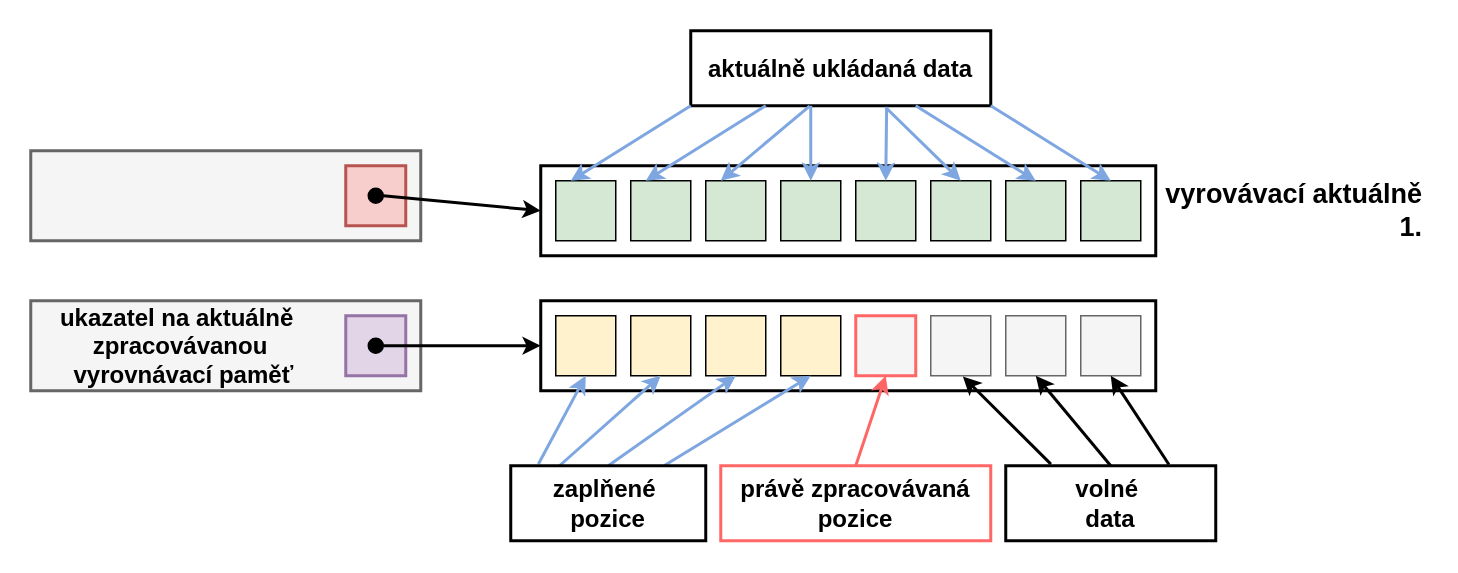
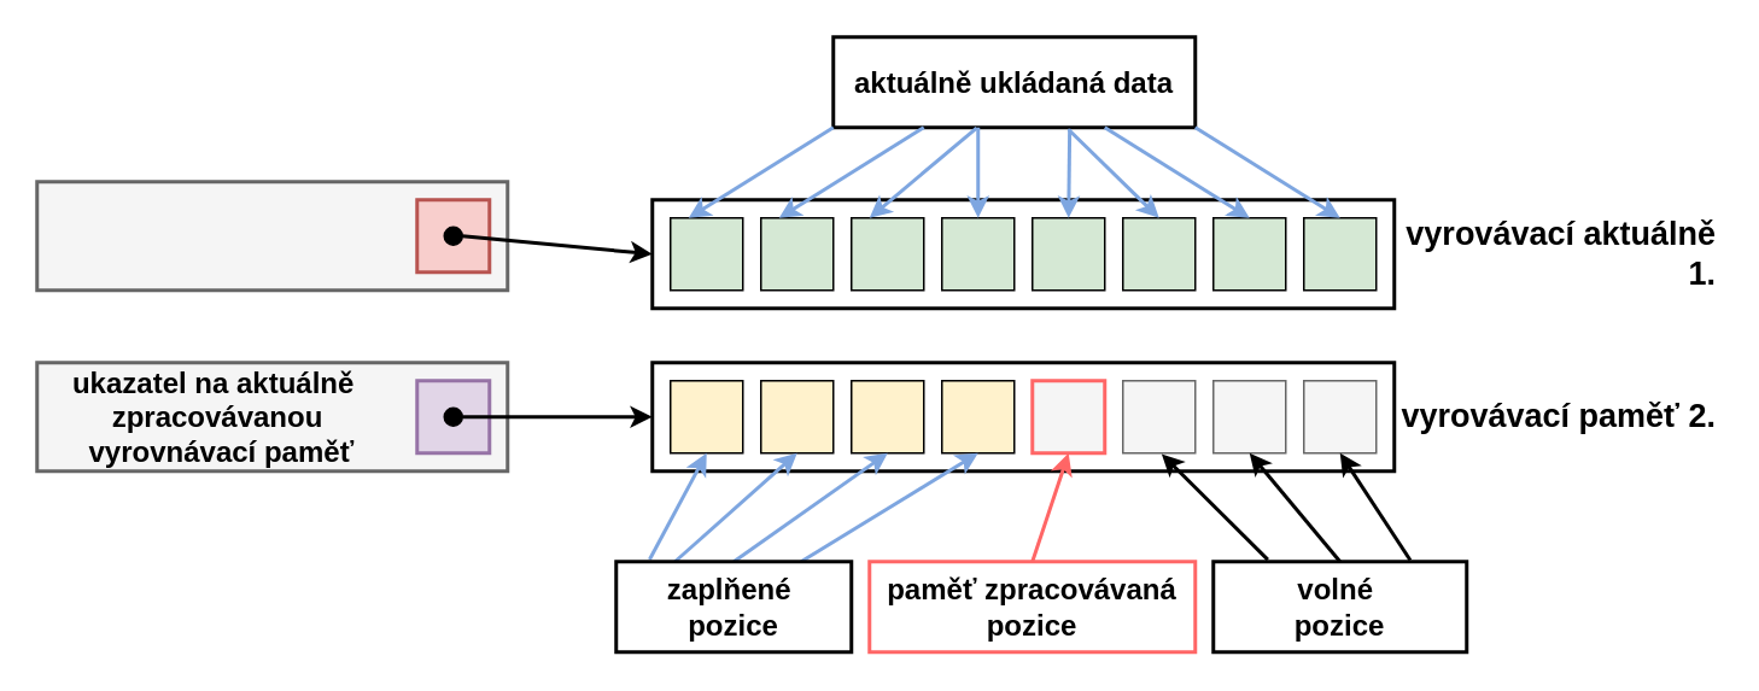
  <mxCell id="0" />
  <mxCell id="1" parent="0" />
  <mxCell id="2" value="" style="rounded=0;whiteSpace=wrap;html=1;strokeWidth=2;" parent="1" vertex="1"><mxGeometry x="460" y="20" width="200" height="50" as="geometry" /></mxCell>
  <mxCell id="3" value="" style="rounded=0;whiteSpace=wrap;html=1;strokeWidth=2;" parent="1" vertex="1"><mxGeometry x="360" y="200" width="410" height="60" as="geometry" /></mxCell>
  <mxCell id="4" value="" style="rounded=0;whiteSpace=wrap;html=1;fillColor=#fff2cc;strokeColor=#000000;strokeWidth=1;" parent="1" vertex="1"><mxGeometry x="370" y="210" width="40" height="40" as="geometry" /></mxCell>
  <mxCell id="5" value="" style="rounded=0;whiteSpace=wrap;html=1;fillColor=#fff2cc;strokeColor=#000000;" parent="1" vertex="1"><mxGeometry x="420" y="210" width="40" height="40" as="geometry" /></mxCell>
  <mxCell id="6" value="" style="rounded=0;whiteSpace=wrap;html=1;fillColor=#fff2cc;strokeColor=#000000;" parent="1" vertex="1"><mxGeometry x="470" y="210" width="40" height="40" as="geometry" /></mxCell>
  <mxCell id="7" value="" style="rounded=0;whiteSpace=wrap;html=1;fillColor=#fff2cc;strokeColor=#000000;" parent="1" vertex="1"><mxGeometry x="520" y="210" width="40" height="40" as="geometry" /></mxCell>
  <mxCell id="8" value="" style="rounded=0;whiteSpace=wrap;html=1;fillColor=#f5f5f5;strokeColor=#FF6666;fontColor=#333333;strokeWidth=2;" parent="1" vertex="1"><mxGeometry x="570" y="210" width="40" height="40" as="geometry" /></mxCell>
  <mxCell id="9" value="" style="rounded=0;whiteSpace=wrap;html=1;strokeWidth=2;" parent="1" vertex="1"><mxGeometry x="360" y="110" width="410" height="60" as="geometry" /></mxCell>
  <mxCell id="10" value="" style="rounded=0;whiteSpace=wrap;html=1;fillColor=#d5e8d4;strokeColor=#000000;" parent="1" vertex="1"><mxGeometry x="720" y="120" width="40" height="40" as="geometry" /></mxCell>
  <mxCell id="11" value="" style="rounded=0;whiteSpace=wrap;html=1;fillColor=#d5e8d4;strokeColor=#000000;" parent="1" vertex="1"><mxGeometry x="620" y="120" width="40" height="40" as="geometry" /></mxCell>
  <mxCell id="12" value="" style="rounded=0;whiteSpace=wrap;html=1;fillColor=#d5e8d4;strokeColor=#000000;" parent="1" vertex="1"><mxGeometry x="670" y="120" width="40" height="40" as="geometry" /></mxCell>
  <mxCell id="13" value="" style="rounded=0;whiteSpace=wrap;html=1;fillColor=#D5E8D4;strokeColor=#000000;strokeWidth=1;" parent="1" vertex="1"><mxGeometry x="520" y="120" width="40" height="40" as="geometry" /></mxCell>
  <mxCell id="14" value="" style="rounded=0;whiteSpace=wrap;html=1;fillColor=#D5E8D4;strokeColor=#000000;" parent="1" vertex="1"><mxGeometry x="570" y="120" width="40" height="40" as="geometry" /></mxCell>
  <mxCell id="15" value="" style="rounded=0;whiteSpace=wrap;html=1;fillColor=#D5E8D4;strokeColor=#000000;" parent="1" vertex="1"><mxGeometry x="420" y="120" width="40" height="40" as="geometry" /></mxCell>
  <mxCell id="16" value="" style="rounded=0;whiteSpace=wrap;html=1;fillColor=#D5E8D4;strokeColor=#000000;" parent="1" vertex="1"><mxGeometry x="470" y="120" width="40" height="40" as="geometry" /></mxCell>
  <mxCell id="17" value="" style="rounded=0;whiteSpace=wrap;html=1;fillColor=#D5E8D4;strokeColor=#000000;strokeWidth=1;" parent="1" vertex="1"><mxGeometry x="370" y="120" width="40" height="40" as="geometry" /></mxCell>
  <mxCell id="18" value="" style="endArrow=classic;html=1;rounded=0;entryX=0.25;entryY=0;entryDx=0;entryDy=0;fillColor=#f8cecc;strokeColor=#7EA6E0;exitX=0;exitY=1;exitDx=0;exitDy=0;strokeWidth=2;" parent="1" source="21" target="17" edge="1"><mxGeometry width="50" height="50" relative="1" as="geometry"><mxPoint x="330" y="60" as="sourcePoint" /><mxPoint x="340" y="20" as="targetPoint" /></mxGeometry></mxCell>
  <mxCell id="19" value="" style="endArrow=classic;html=1;rounded=0;entryX=0.25;entryY=0;entryDx=0;entryDy=0;fillColor=#f8cecc;strokeColor=#7EA6E0;exitX=0.25;exitY=1;exitDx=0;exitDy=0;strokeWidth=2;" parent="1" source="21" target="15" edge="1"><mxGeometry width="50" height="50" relative="1" as="geometry"><mxPoint x="350" y="60" as="sourcePoint" /><mxPoint x="390" y="120" as="targetPoint" /></mxGeometry></mxCell>
  <mxCell id="20" value="" style="endArrow=classic;html=1;rounded=0;entryX=0.25;entryY=0;entryDx=0;entryDy=0;fillColor=#f8cecc;strokeColor=#7EA6E0;exitX=0.396;exitY=1.004;exitDx=0;exitDy=0;strokeWidth=2;exitPerimeter=0;" parent="1" source="21" edge="1"><mxGeometry width="50" height="50" relative="1" as="geometry"><mxPoint x="400" y="60" as="sourcePoint" /><mxPoint x="480" y="120" as="targetPoint" /></mxGeometry></mxCell>
  <mxCell id="21" value="&lt;font style=&quot;font-size: 16px;&quot;&gt;&lt;b&gt;aktuálně ukládaná data&lt;/b&gt;&lt;/font&gt;" style="text;html=1;align=center;verticalAlign=middle;whiteSpace=wrap;rounded=0;strokeWidth=2;" parent="1" vertex="1"><mxGeometry x="460" y="20" width="200" height="50" as="geometry" /></mxCell>
  <mxCell id="22" value="" style="endArrow=classic;html=1;rounded=0;entryX=0.5;entryY=0;entryDx=0;entryDy=0;fillColor=#dae8fc;strokeColor=#7EA6E0;exitX=0.5;exitY=1;exitDx=0;exitDy=0;strokeWidth=2;" parent="1" target="13" edge="1"><mxGeometry width="50" height="50" relative="1" as="geometry"><mxPoint x="540" y="70" as="sourcePoint" /><mxPoint x="530" y="170" as="targetPoint" /></mxGeometry></mxCell>
  <mxCell id="23" value="" style="endArrow=classic;html=1;rounded=0;entryX=0.5;entryY=0;entryDx=0;entryDy=0;fillColor=#fff2cc;strokeColor=#7EA6E0;strokeWidth=2;exitX=0.653;exitY=1.015;exitDx=0;exitDy=0;exitPerimeter=0;" parent="1" source="21" target="14" edge="1"><mxGeometry width="50" height="50" relative="1" as="geometry"><mxPoint x="540" y="71" as="sourcePoint" /><mxPoint x="660" y="170" as="targetPoint" /></mxGeometry></mxCell>
  <mxCell id="24" value="" style="endArrow=classic;html=1;rounded=0;exitX=0.65;exitY=1.023;exitDx=0;exitDy=0;entryX=0.5;entryY=0;entryDx=0;entryDy=0;fillColor=#fff2cc;strokeColor=#7EA6E0;strokeWidth=2;exitPerimeter=0;" parent="1" source="2" target="11" edge="1"><mxGeometry width="50" height="50" relative="1" as="geometry"><mxPoint x="705.44" y="71.55" as="sourcePoint" /><mxPoint x="660" y="170" as="targetPoint" /></mxGeometry></mxCell>
  <mxCell id="25" value="" style="endArrow=classic;html=1;rounded=0;entryX=0.5;entryY=0;entryDx=0;entryDy=0;fillColor=#fff2cc;strokeColor=#7EA6E0;strokeWidth=2;exitX=0.75;exitY=1;exitDx=0;exitDy=0;" parent="1" source="21" target="12" edge="1"><mxGeometry width="50" height="50" relative="1" as="geometry"><mxPoint x="640" y="80" as="sourcePoint" /><mxPoint x="650" y="130" as="targetPoint" /></mxGeometry></mxCell>
  <mxCell id="26" value="" style="endArrow=classic;html=1;rounded=0;exitX=1;exitY=1;exitDx=0;exitDy=0;entryX=0.5;entryY=0;entryDx=0;entryDy=0;fillColor=#fff2cc;strokeColor=#7EA6E0;strokeWidth=2;" parent="1" source="21" target="10" edge="1"><mxGeometry width="50" height="50" relative="1" as="geometry"><mxPoint x="762.24" y="70" as="sourcePoint" /><mxPoint x="700" y="130" as="targetPoint" /></mxGeometry></mxCell>
  <mxCell id="27" value="" style="rounded=0;whiteSpace=wrap;html=1;fillColor=#f5f5f5;fontColor=#333333;strokeColor=#666666;strokeWidth=2;" parent="1" vertex="1"><mxGeometry x="20" y="200" width="260" height="60" as="geometry" /></mxCell>
  <mxCell id="28" value="&lt;b&gt;&lt;font style=&quot;font-size: 16px;&quot;&gt;ukazatel na aktuálně&amp;nbsp;&lt;/font&gt;&lt;/b&gt;&lt;div&gt;&lt;b&gt;&lt;font style=&quot;font-size: 16px;&quot;&gt;zpracovávanou&lt;/font&gt;&lt;/b&gt;&lt;div&gt;&lt;b&gt;&lt;font style=&quot;font-size: 16px;&quot;&gt;&amp;nbsp;vyrovnávací paměť&lt;/font&gt;&lt;/b&gt;&lt;/div&gt;&lt;/div&gt;" style="text;html=1;align=center;verticalAlign=middle;whiteSpace=wrap;rounded=0;" parent="1" vertex="1"><mxGeometry x="20" y="200" width="200" height="60" as="geometry" /></mxCell>
  <mxCell id="29" value="" style="rounded=0;whiteSpace=wrap;html=1;fillColor=#e1d5e7;strokeColor=#9673a6;strokeWidth=2;" parent="1" vertex="1"><mxGeometry x="230" y="210" width="40" height="40" as="geometry" /></mxCell>
  <mxCell id="30" value="" style="endArrow=classic;html=1;rounded=0;exitX=1;exitY=0.5;exitDx=0;exitDy=0;entryX=0;entryY=0.5;entryDx=0;entryDy=0;strokeWidth=2;" parent="1" source="31" target="3" edge="1"><mxGeometry width="50" height="50" relative="1" as="geometry"><mxPoint x="230" y="250" as="sourcePoint" /><mxPoint x="240" y="212" as="targetPoint" /></mxGeometry></mxCell>
  <mxCell id="31" value="" style="ellipse;whiteSpace=wrap;html=1;aspect=fixed;fillColor=#000000;" parent="1" vertex="1"><mxGeometry x="245" y="225" width="10" height="10" as="geometry" /></mxCell>
  <mxCell id="32" value="" style="rounded=0;whiteSpace=wrap;html=1;fillColor=#f5f5f5;fontColor=#333333;strokeColor=#666666;strokeWidth=2;" parent="1" vertex="1"><mxGeometry x="20" y="100" width="260" height="60" as="geometry" /></mxCell>
  <mxCell id="33" value="" style="rounded=0;whiteSpace=wrap;html=1;fillColor=#f8cecc;strokeColor=#b85450;strokeWidth=2;" parent="1" vertex="1"><mxGeometry x="230" y="110" width="40" height="40" as="geometry" /></mxCell>
  <mxCell id="34" value="" style="ellipse;whiteSpace=wrap;html=1;aspect=fixed;fillColor=#000000;" parent="1" vertex="1"><mxGeometry x="245" y="125" width="10" height="10" as="geometry" /></mxCell>
  <mxCell id="35" value="" style="endArrow=classic;html=1;rounded=0;exitX=1;exitY=0.5;exitDx=0;exitDy=0;entryX=0;entryY=0.5;entryDx=0;entryDy=0;strokeWidth=2;" parent="1" source="34" target="9" edge="1"><mxGeometry width="50" height="50" relative="1" as="geometry"><mxPoint x="130" y="160" as="sourcePoint" /><mxPoint x="320" y="120" as="targetPoint" /></mxGeometry></mxCell>
  <mxCell id="36" value="" style="rounded=0;whiteSpace=wrap;html=1;fillColor=#f5f5f5;strokeColor=#666666;fontColor=#333333;" parent="1" vertex="1"><mxGeometry x="620" y="210" width="40" height="40" as="geometry" /></mxCell>
  <mxCell id="37" value="" style="rounded=0;whiteSpace=wrap;html=1;fillColor=#f5f5f5;strokeColor=#666666;fontColor=#333333;" parent="1" vertex="1"><mxGeometry x="670" y="210" width="40" height="40" as="geometry" /></mxCell>
  <mxCell id="38" value="" style="rounded=0;whiteSpace=wrap;html=1;fillColor=#f5f5f5;strokeColor=#666666;fontColor=#333333;" parent="1" vertex="1"><mxGeometry x="720" y="210" width="40" height="40" as="geometry" /></mxCell>
  <mxCell id="39" value="" style="endArrow=classic;html=1;rounded=0;entryX=0.5;entryY=1;entryDx=0;entryDy=0;fillColor=#f8cecc;strokeColor=#7EA6E0;exitX=0.142;exitY=-0.023;exitDx=0;exitDy=0;exitPerimeter=0;strokeWidth=2;" parent="1" source="44" target="4" edge="1"><mxGeometry width="50" height="50" relative="1" as="geometry"><mxPoint x="410" y="310" as="sourcePoint" /><mxPoint x="395" y="330" as="targetPoint" /></mxGeometry></mxCell>
  <mxCell id="40" value="" style="endArrow=classic;html=1;rounded=0;entryX=0.5;entryY=1;entryDx=0;entryDy=0;fillColor=#f8cecc;strokeColor=#7EA6E0;exitX=0.25;exitY=0;exitDx=0;exitDy=0;strokeWidth=2;" parent="1" source="44" edge="1"><mxGeometry width="50" height="50" relative="1" as="geometry"><mxPoint x="450" y="310" as="sourcePoint" /><mxPoint x="440" y="250" as="targetPoint" /></mxGeometry></mxCell>
  <mxCell id="41" value="" style="endArrow=classic;html=1;rounded=0;entryX=0.5;entryY=1;entryDx=0;entryDy=0;fillColor=#f8cecc;strokeColor=#7EA6E0;exitX=0.5;exitY=0;exitDx=0;exitDy=0;strokeWidth=2;" parent="1" source="44" edge="1"><mxGeometry width="50" height="50" relative="1" as="geometry"><mxPoint x="470" y="310" as="sourcePoint" /><mxPoint x="490" y="250" as="targetPoint" /></mxGeometry></mxCell>
  <mxCell id="42" value="" style="endArrow=classic;html=1;rounded=0;entryX=0.5;entryY=1;entryDx=0;entryDy=0;fillColor=#f8cecc;strokeColor=#7EA6E0;exitX=0.786;exitY=0;exitDx=0;exitDy=0;exitPerimeter=0;strokeWidth=2;" parent="1" source="44" target="7" edge="1"><mxGeometry width="50" height="50" relative="1" as="geometry"><mxPoint x="510" y="310" as="sourcePoint" /><mxPoint x="545" y="250" as="targetPoint" /></mxGeometry></mxCell>
  <mxCell id="43" value="" style="rounded=0;whiteSpace=wrap;html=1;strokeWidth=2;" parent="1" vertex="1"><mxGeometry x="340" y="310" width="130" height="50" as="geometry" /></mxCell>
  <mxCell id="44" value="&lt;b&gt;&lt;font style=&quot;font-size: 16px;&quot;&gt;zaplňené&amp;nbsp;&lt;/font&gt;&lt;/b&gt;&lt;div&gt;&lt;b&gt;&lt;font style=&quot;font-size: 16px;&quot;&gt;pozice&lt;/font&gt;&lt;/b&gt;&lt;/div&gt;" style="text;html=1;align=center;verticalAlign=middle;whiteSpace=wrap;rounded=0;" parent="1" vertex="1"><mxGeometry x="340" y="310" width="130" height="50" as="geometry" /></mxCell>
  <mxCell id="45" value="" style="rounded=0;whiteSpace=wrap;html=1;strokeWidth=2;" parent="1" vertex="1"><mxGeometry x="670" y="310" width="140" height="50" as="geometry" /></mxCell>
- <mxCell id="46" value="&lt;b&gt;&lt;font style=&quot;font-size: 16px;&quot;&gt;volné&amp;nbsp;&lt;/font&gt;&lt;/b&gt;&lt;div&gt;&lt;b&gt;&lt;font style=&quot;font-size: 16px;&quot;&gt;data&lt;/font&gt;&lt;/b&gt;&lt;/div&gt;" style="text;html=1;align=center;verticalAlign=middle;whiteSpace=wrap;rounded=0;" parent="1" vertex="1"><mxGeometry x="670" y="310" width="140" height="50" as="geometry" /></mxCell>
+ <mxCell id="46" value="&lt;b&gt;&lt;font style=&quot;font-size: 16px;&quot;&gt;volné&amp;nbsp;&lt;/font&gt;&lt;/b&gt;&lt;div&gt;&lt;b&gt;&lt;font style=&quot;font-size: 16px;&quot;&gt;pozice&lt;/font&gt;&lt;/b&gt;&lt;/div&gt;" style="text;html=1;align=center;verticalAlign=middle;whiteSpace=wrap;rounded=0;" parent="1" vertex="1"><mxGeometry x="670" y="310" width="140" height="50" as="geometry" /></mxCell>
  <mxCell id="47" value="" style="endArrow=classic;html=1;rounded=0;entryX=0.5;entryY=1;entryDx=0;entryDy=0;strokeColor=#FF6666;strokeWidth=2;exitX=0.5;exitY=0;exitDx=0;exitDy=0;" parent="1" source="52" target="8" edge="1"><mxGeometry width="50" height="50" relative="1" as="geometry"><mxPoint x="570" y="310" as="sourcePoint" /><mxPoint x="640" y="310" as="targetPoint" /></mxGeometry></mxCell>
  <mxCell id="48" value="" style="endArrow=classic;html=1;rounded=0;entryX=0.536;entryY=1.013;entryDx=0;entryDy=0;entryPerimeter=0;exitX=0.215;exitY=-0.022;exitDx=0;exitDy=0;exitPerimeter=0;strokeWidth=2;" parent="1" source="46" target="36" edge="1"><mxGeometry width="50" height="50" relative="1" as="geometry"><mxPoint x="600" y="340" as="sourcePoint" /><mxPoint x="650" y="290" as="targetPoint" /></mxGeometry></mxCell>
  <mxCell id="49" value="" style="endArrow=classic;html=1;rounded=0;entryX=0.5;entryY=1;entryDx=0;entryDy=0;exitX=0.5;exitY=0;exitDx=0;exitDy=0;strokeWidth=2;" parent="1" source="46" target="37" edge="1"><mxGeometry width="50" height="50" relative="1" as="geometry"><mxPoint x="639" y="320" as="sourcePoint" /><mxPoint x="651" y="261" as="targetPoint" /></mxGeometry></mxCell>
  <mxCell id="50" value="" style="endArrow=classic;html=1;rounded=0;exitX=0.777;exitY=-0.017;exitDx=0;exitDy=0;exitPerimeter=0;entryX=0.5;entryY=1;entryDx=0;entryDy=0;strokeWidth=2;" parent="1" source="46" target="38" edge="1"><mxGeometry width="50" height="50" relative="1" as="geometry"><mxPoint x="700" y="320" as="sourcePoint" /><mxPoint x="750" y="270" as="targetPoint" /></mxGeometry></mxCell>
  <mxCell id="51" value="" style="rounded=0;whiteSpace=wrap;html=1;strokeColor=#FF6666;strokeWidth=2;" parent="1" vertex="1"><mxGeometry x="480" y="310" width="180" height="50" as="geometry" /></mxCell>
- <mxCell id="52" value="&lt;font style=&quot;font-size: 16px;&quot;&gt;&lt;b&gt;právě zpracovávaná pozice&lt;/b&gt;&lt;/font&gt;" style="text;html=1;align=center;verticalAlign=middle;whiteSpace=wrap;rounded=0;" parent="1" vertex="1"><mxGeometry x="480" y="310" width="180" height="50" as="geometry" /></mxCell>
+ <mxCell id="52" value="&lt;font style=&quot;font-size: 16px;&quot;&gt;&lt;b&gt;paměť zpracovávaná pozice&lt;/b&gt;&lt;/font&gt;" style="text;html=1;align=center;verticalAlign=middle;whiteSpace=wrap;rounded=0;" parent="1" vertex="1"><mxGeometry x="480" y="310" width="180" height="50" as="geometry" /></mxCell>
  <mxCell id="53" value="&lt;font style=&quot;font-size: 18px;&quot;&gt;&lt;b style=&quot;&quot;&gt;vyrovávací aktuálně 1.&lt;/b&gt;&lt;/font&gt;" style="text;html=1;align=right;verticalAlign=middle;whiteSpace=wrap;rounded=0;" parent="1" vertex="1"><mxGeometry x="770" y="110" width="180" height="60" as="geometry" /></mxCell>
+ <mxCell id="54" value="&lt;font style=&quot;font-size: 18px;&quot;&gt;&lt;b style=&quot;&quot;&gt;vyrovávací paměť 2.&lt;/b&gt;&lt;/font&gt;" style="text;html=1;align=right;verticalAlign=middle;whiteSpace=wrap;rounded=0;" parent="1" vertex="1"><mxGeometry x="770" y="200" width="180" height="60" as="geometry" /></mxCell>
